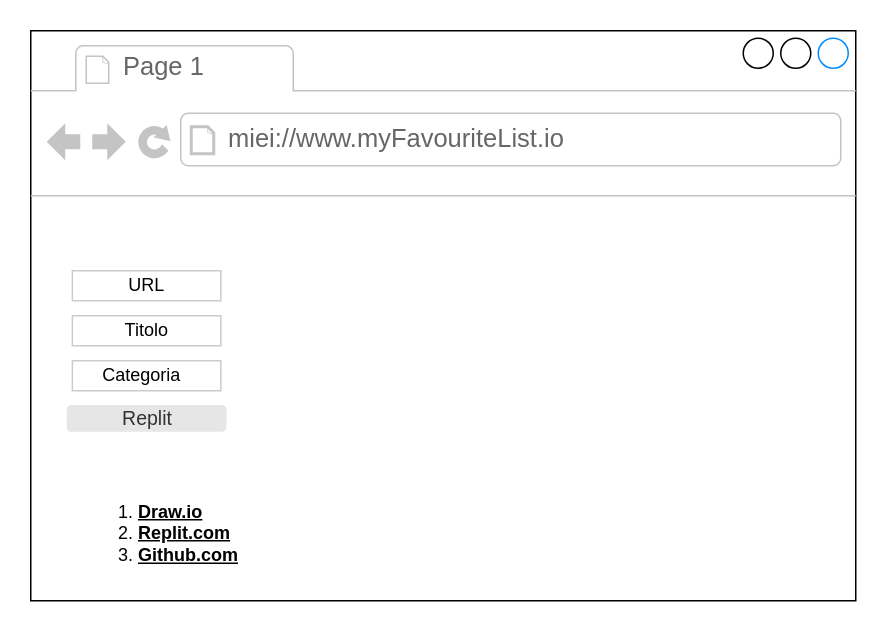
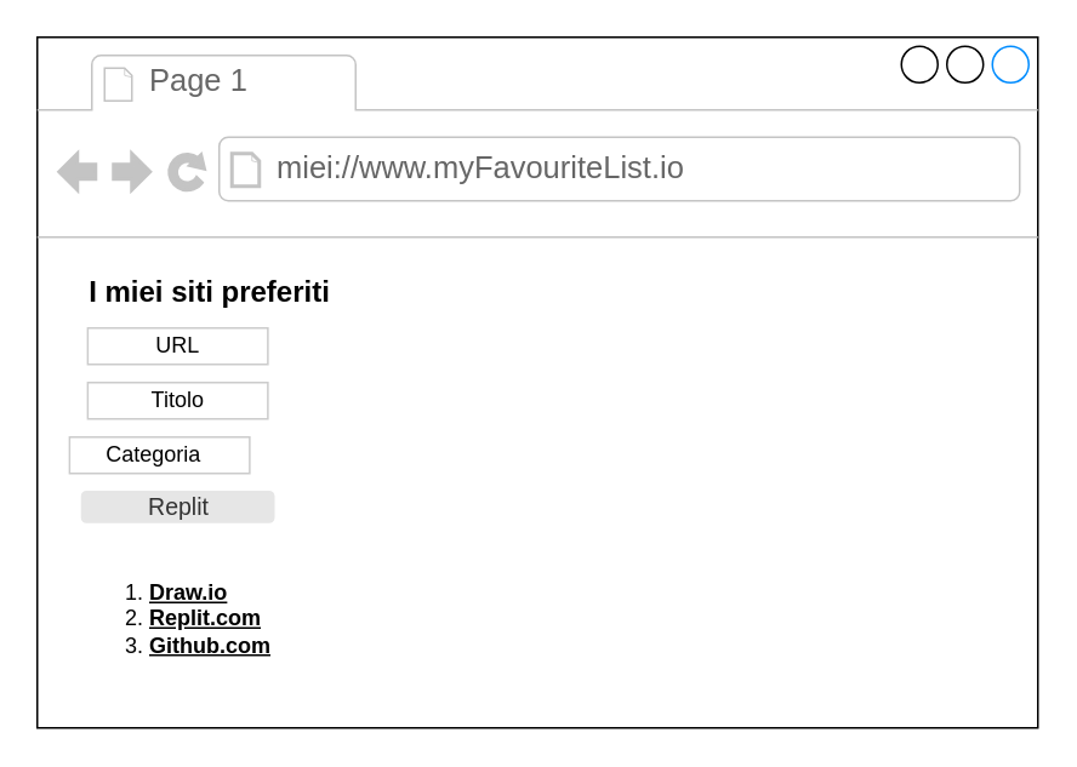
  <mxCell id="0" />
  <mxCell id="1" parent="0" />
  <mxCell id="2" value="" style="strokeWidth=1;shadow=0;dashed=0;align=center;html=1;shape=mxgraph.mockup.containers.browserWindow;rSize=0;strokeColor2=#008cff;strokeColor3=#c4c4c4;mainText=,;recursiveResize=0;fillColor=none;" parent="1" vertex="1"><mxGeometry x="20" y="20" width="550" height="380" as="geometry" /></mxCell>
  <mxCell id="3" value="Page 1" style="strokeWidth=1;shadow=0;dashed=0;align=center;html=1;shape=mxgraph.mockup.containers.anchor;fontSize=17;fontColor=#666666;align=left;" parent="2" vertex="1"><mxGeometry x="60" y="12" width="110" height="26" as="geometry" /></mxCell>
  <mxCell id="4" value="miei://www.myFavouriteList.io" style="strokeWidth=1;shadow=0;dashed=0;align=center;html=1;shape=mxgraph.mockup.containers.anchor;rSize=0;fontSize=17;fontColor=#666666;align=left;" parent="2" vertex="1"><mxGeometry x="130" y="60" width="250" height="26" as="geometry" /></mxCell>
+ <mxCell id="5" value="&lt;font style=&quot;font-size: 16px&quot;&gt;&lt;b&gt;I miei siti preferiti&lt;/b&gt;&lt;/font&gt;" style="text;html=1;strokeColor=none;fillColor=none;align=center;verticalAlign=middle;whiteSpace=wrap;rounded=0;" parent="2" vertex="1"><mxGeometry x="20" y="130" width="150" height="20" as="geometry" /></mxCell>
  <mxCell id="6" value="URL" style="text;html=1;fillColor=none;align=center;verticalAlign=middle;whiteSpace=wrap;rounded=0;glass=0;shadow=0;sketch=0;strokeColor=#CCCCCC;" parent="2" vertex="1"><mxGeometry x="27.75" y="160" width="99" height="20" as="geometry" /></mxCell>
  <mxCell id="7" value="Titolo" style="text;html=1;fillColor=none;align=center;verticalAlign=middle;whiteSpace=wrap;rounded=0;glass=0;shadow=0;sketch=0;strokeColor=#CCCCCC;" parent="2" vertex="1"><mxGeometry x="27.75" y="190" width="99" height="20" as="geometry" /></mxCell>
- <mxCell id="8" value="Categoria&amp;nbsp;&amp;nbsp;" style="text;html=1;fillColor=none;align=center;verticalAlign=middle;whiteSpace=wrap;rounded=0;glass=0;shadow=0;sketch=0;strokeColor=#CCCCCC;" parent="2" vertex="1"><mxGeometry x="27.75" y="220" width="99" height="20" as="geometry" /></mxCell>
+ <mxCell id="8" value="Categoria&amp;nbsp;&amp;nbsp;" style="text;html=1;fillColor=none;align=center;verticalAlign=middle;whiteSpace=wrap;rounded=0;glass=0;shadow=0;sketch=0;strokeColor=#CCCCCC;" parent="2" vertex="1"><mxGeometry x="17.75" y="220" width="99" height="20" as="geometry" /></mxCell>
  <mxCell id="9" value="Replit" style="rounded=1;html=1;shadow=0;dashed=0;whiteSpace=wrap;fontSize=13;fillColor=#E6E6E6;align=center;strokeColor=#E6E6E6;fontColor=#333333;" parent="2" vertex="1"><mxGeometry x="24.5" y="250" width="105.5" height="16.88" as="geometry" /></mxCell>
- <mxCell id="10" value="&lt;ol&gt;&lt;li&gt;&lt;u&gt;&lt;b&gt;Draw.io&lt;/b&gt;&lt;/u&gt;&lt;/li&gt;&lt;li&gt;&lt;u&gt;&lt;b&gt;Replit.com&lt;/b&gt;&lt;/u&gt;&lt;/li&gt;&lt;li&gt;&lt;u&gt;&lt;b&gt;Github.com&lt;/b&gt;&lt;/u&gt;&lt;/li&gt;&lt;/ol&gt;" style="text;strokeColor=none;fillColor=none;html=1;whiteSpace=wrap;verticalAlign=middle;overflow=hidden;" parent="2" vertex="1"><mxGeometry x="30" y="295" width="130" height="80" as="geometry" /></mxCell>
+ <mxCell id="10" value="&lt;ol&gt;&lt;li&gt;&lt;u&gt;&lt;b&gt;Draw.io&lt;/b&gt;&lt;/u&gt;&lt;/li&gt;&lt;li&gt;&lt;u&gt;&lt;b&gt;Replit.com&lt;/b&gt;&lt;/u&gt;&lt;/li&gt;&lt;li&gt;&lt;u&gt;&lt;b&gt;Github.com&lt;/b&gt;&lt;/u&gt;&lt;/li&gt;&lt;/ol&gt;" style="text;strokeColor=none;fillColor=none;html=1;whiteSpace=wrap;verticalAlign=middle;overflow=hidden;" parent="2" vertex="1"><mxGeometry x="20" y="280" width="130" height="80" as="geometry" /></mxCell>
